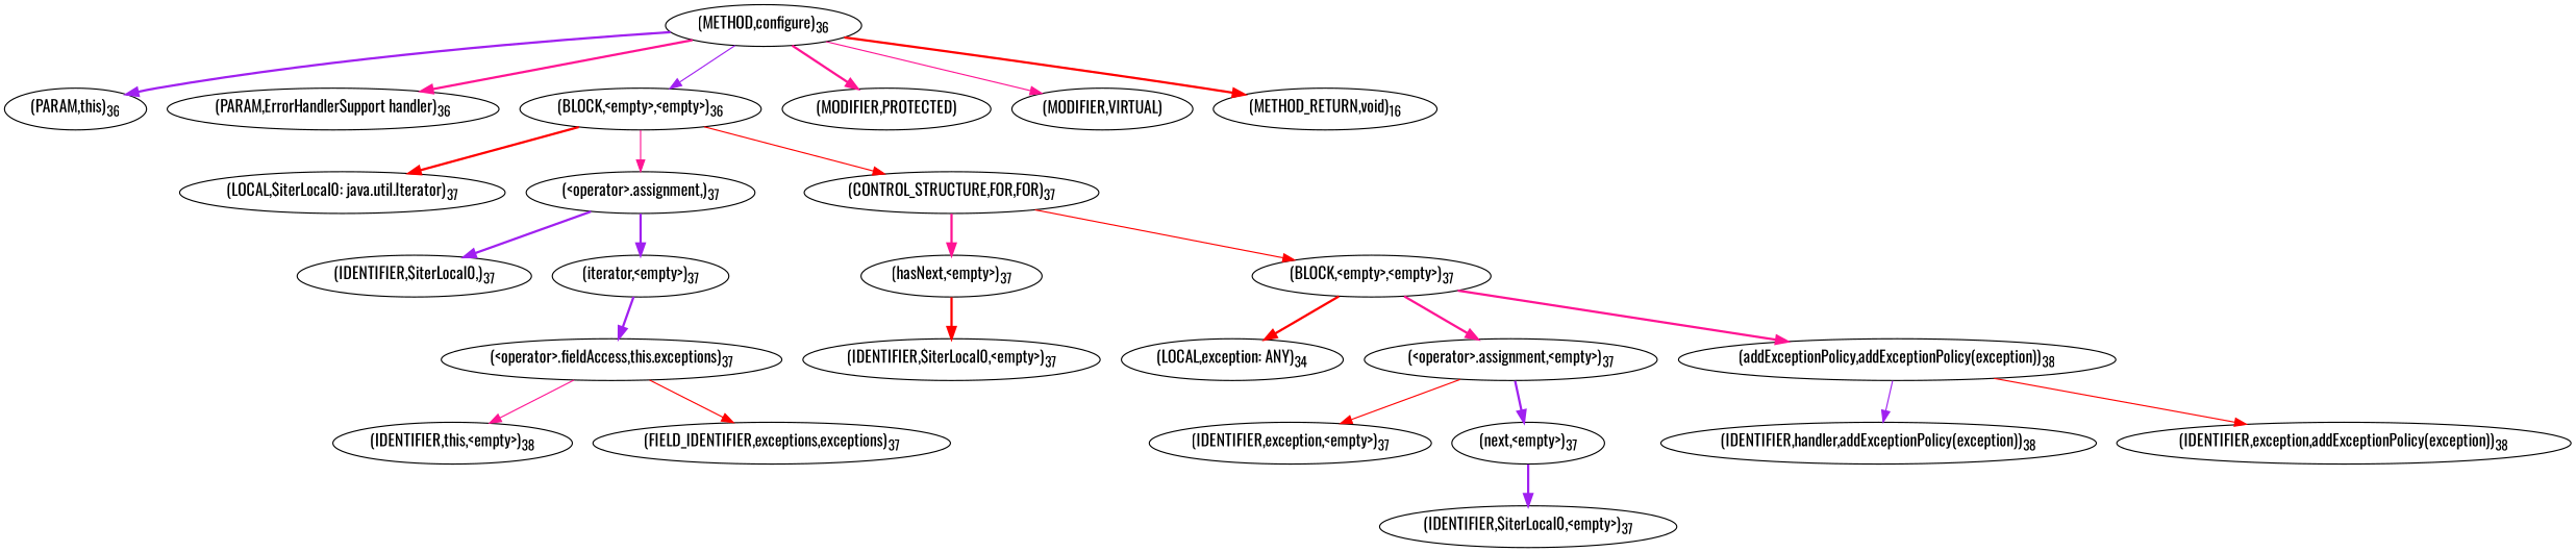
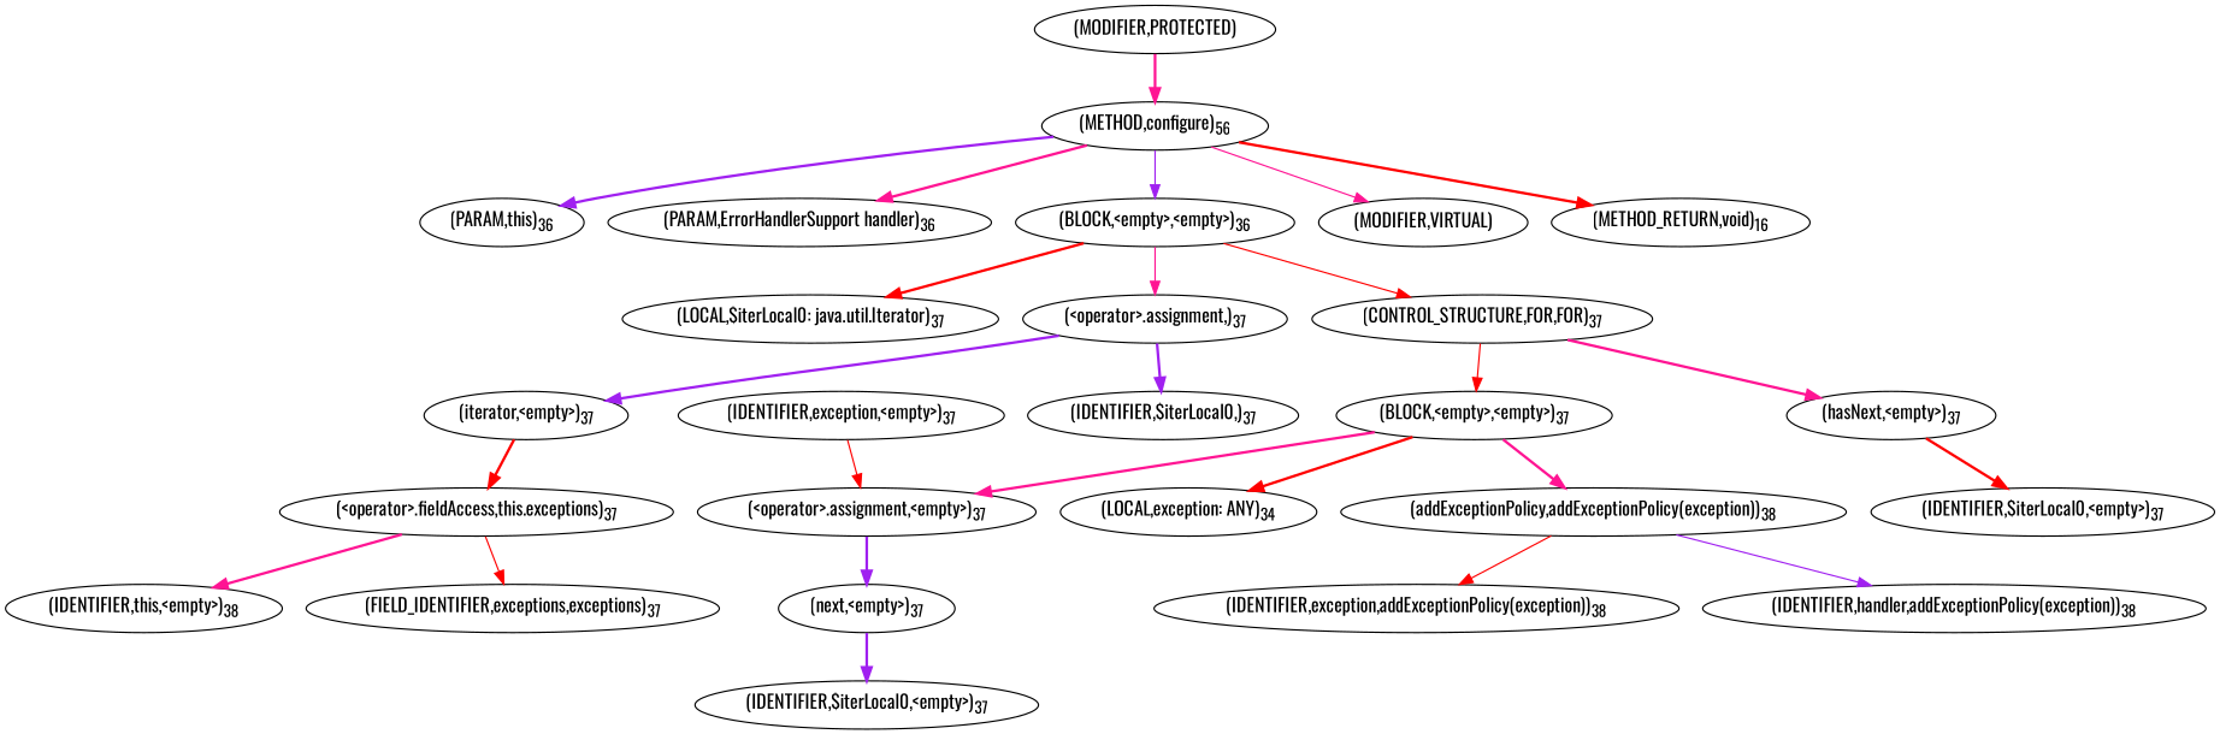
  digraph {
    fontname=Oswald
    node [fontname=Oswald]
    edge [color=red fontname=Oswald style=bold]
-   n1 [label=<(METHOD,configure)<SUB>36</SUB>>]
+   n1 [label=<(METHOD,configure)<SUB>56</SUB>>]
    n2 [label=<(PARAM,this)<SUB>36</SUB>>]
    n3 [label=<(PARAM,ErrorHandlerSupport handler)<SUB>36</SUB>>]
    n4 [label=<(BLOCK,&lt;empty&gt;,&lt;empty&gt;)<SUB>36</SUB>>]
    n5 [label=<(MODIFIER,PROTECTED)>]
    n6 [label=<(MODIFIER,VIRTUAL)>]
    n7 [label=<(METHOD_RETURN,void)<SUB>16</SUB>>]
    n8 [label=<(LOCAL,$iterLocal0: java.util.Iterator)<SUB>37</SUB>>]
    n9 [label=<(&lt;operator&gt;.assignment,)<SUB>37</SUB>>]
    n10 [label=<(CONTROL_STRUCTURE,FOR,FOR)<SUB>37</SUB>>]
    n11 [label=<(IDENTIFIER,$iterLocal0,)<SUB>37</SUB>>]
    n12 [label=<(iterator,&lt;empty&gt;)<SUB>37</SUB>>]
    n13 [label=<(hasNext,&lt;empty&gt;)<SUB>37</SUB>>]
    n14 [label=<(BLOCK,&lt;empty&gt;,&lt;empty&gt;)<SUB>37</SUB>>]
    n15 [label=<(&lt;operator&gt;.fieldAccess,this.exceptions)<SUB>37</SUB>>]
    n16 [label=<(IDENTIFIER,this,&lt;empty&gt;)<SUB>38</SUB>>]
    n17 [label=<(FIELD_IDENTIFIER,exceptions,exceptions)<SUB>37</SUB>>]
    n18 [label=<(IDENTIFIER,$iterLocal0,&lt;empty&gt;)<SUB>37</SUB>>]
    n19 [label=<(LOCAL,exception: ANY)<SUB>34</SUB>>]
    n20 [label=<(&lt;operator&gt;.assignment,&lt;empty&gt;)<SUB>37</SUB>>]
    n21 [label=<(addExceptionPolicy,addExceptionPolicy(exception))<SUB>38</SUB>>]
    n22 [label=<(IDENTIFIER,exception,&lt;empty&gt;)<SUB>37</SUB>>]
    n23 [label=<(next,&lt;empty&gt;)<SUB>37</SUB>>]
    n24 [label=<(IDENTIFIER,handler,addExceptionPolicy(exception))<SUB>38</SUB>>]
    n25 [label=<(IDENTIFIER,exception,addExceptionPolicy(exception))<SUB>38</SUB>>]
    n26 [label=<(IDENTIFIER,$iterLocal0,&lt;empty&gt;)<SUB>37</SUB>>]
    n1 -> n2 [color=purple]
    n1 -> n3 [color=deeppink]
    n1 -> n4 [color=purple style=solid]
-   n1 -> n5 [color=deeppink]
+   n5 -> n1 [color=deeppink]
    n1 -> n6 [color=deeppink style=solid]
    n1 -> n7
    n4 -> n8
    n4 -> n9 [color=deeppink style=solid]
    n4 -> n10 [style=solid]
    n9 -> n11 [color=purple]
    n9 -> n12 [color=purple]
    n10 -> n13 [color=deeppink]
    n10 -> n14 [style=solid]
-   n12 -> n15 [color=purple]
+   n12 -> n15
    n13 -> n18
    n14 -> n19
    n14 -> n20 [color=deeppink]
    n14 -> n21 [color=deeppink]
-   n15 -> n16 [color=deeppink style=solid]
+   n15 -> n16 [color=deeppink]
    n15 -> n17 [style=solid]
-   n20 -> n22 [style=solid]
+   n22 -> n20 [style=solid]
    n20 -> n23 [color=purple]
    n21 -> n24 [color=purple style=solid]
    n21 -> n25 [style=solid]
    n23 -> n26 [color=purple]
  }
